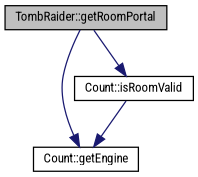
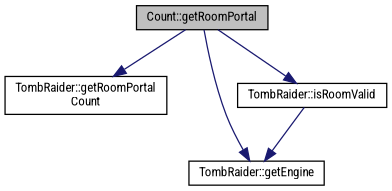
  digraph {
    fontname="Roboto Condensed"
    rankdir=TB
    node [color=black fillcolor=white fontname="Roboto Condensed" fontsize=10 shape=record style=filled]
    edge [color=midnightblue fontname="Roboto Condensed" fontsize=10 labelfontname=Helvetica labelfontsize=10 style=solid]
-   n1 [fillcolor=grey75 fontcolor=black height=0.2 label="TombRaider::getRoomPortal" width=0.4]
-   n3 [height=0.2 label="Count::getEngine" width=0.4]
-   n4 [height=0.2 label="Count::isRoomValid" width=0.4]
+   n1 [fillcolor=grey75 fontcolor=black height=0.2 label="Count::getRoomPortal" width=0.4]
+   n2 [height=0.2 label="TombRaider::getRoomPortal\lCount" width=0.4]
+   n3 [height=0.2 label="TombRaider::getEngine" width=0.4]
+   n4 [height=0.2 label="TombRaider::isRoomValid" width=0.4]
+   n1 -> n2
    n1 -> n3
    n1 -> n4
    n4 -> n3
  }
